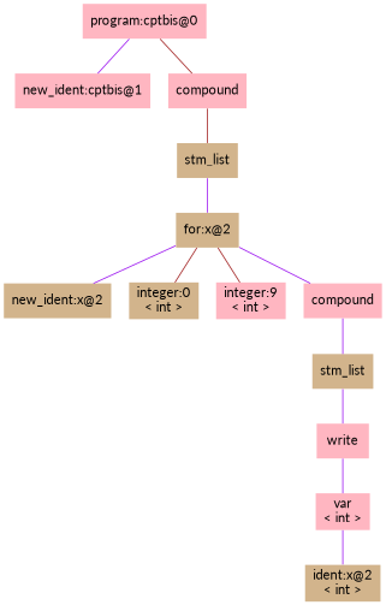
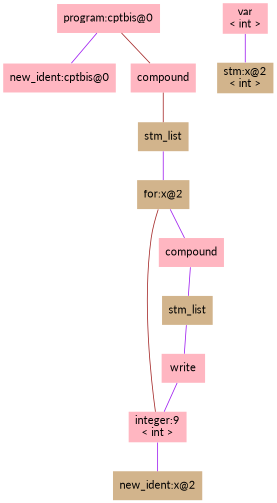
  digraph {
    fontname=Lato
    node [fillcolor=lightpink fontname=Lato shape=plaintext style=filled]
    edge [color=purple dir=none fontname=Lato]
    n1 [label="program:cptbis@0"]
-   n2 [label="new_ident:cptbis@1"]
+   n2 [label="new_ident:cptbis@0"]
    n3 [label=compound]
    n4 [fillcolor=tan label=stm_list]
    n5 [fillcolor=tan label="for:x@2"]
    n6 [fillcolor=tan label="new_ident:x@2"]
-   n7 [fillcolor=tan label="integer:0\n< int >"]
    n8 [label="integer:9\n< int >"]
    n9 [label=compound]
    n10 [fillcolor=tan label=stm_list]
    n11 [label=write]
    n12 [label="var\n< int >"]
-   n13 [fillcolor=tan label="ident:x@2\n< int >"]
+   n13 [fillcolor=tan label="stm:x@2\n< int >"]
    n1 -> n2
    n1 -> n3 [color=brown]
    n3 -> n4 [color=brown]
    n4 -> n5
-   n5 -> n6
-   n5 -> n7 [color=brown]
+   n8 -> n6
    n5 -> n8 [color=brown]
    n5 -> n9
    n9 -> n10
    n10 -> n11
-   n11 -> n12
+   n11 -> n8
    n12 -> n13
  }
